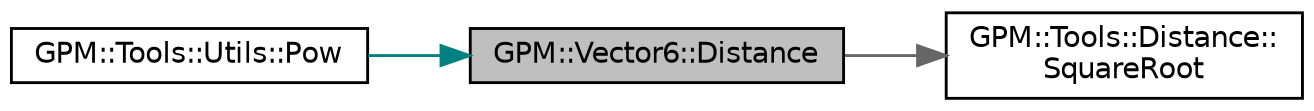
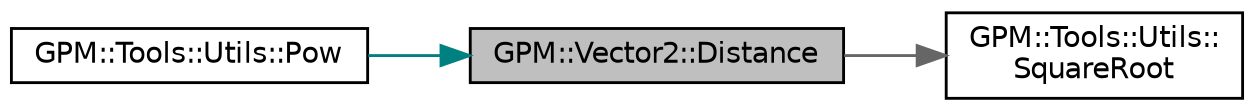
  digraph {
    rankdir=LR
    node [color=black fillcolor=white fontname=Helvetica fontsize=10 shape=record style=filled]
    edge [fontname=Helvetica fontsize=10 labelfontname=Helvetica labelfontsize=10 style=solid]
-   n1 [fillcolor=grey75 fontcolor=black height=0.2 label="GPM::Vector6::Distance" width=0.4]
-   n2 [height=0.2 label="GPM::Tools::Distance::\lSquareRoot" width=0.4]
+   n1 [fillcolor=grey75 fontcolor=black height=0.2 label="GPM::Vector2::Distance" width=0.4]
+   n2 [height=0.2 label="GPM::Tools::Utils::\lSquareRoot" width=0.4]
    n3 [height=0.2 label="GPM::Tools::Utils::Pow" width=0.4]
    n1 -> n2 [color=gray40]
    n3 -> n1 [color=teal]
  }
